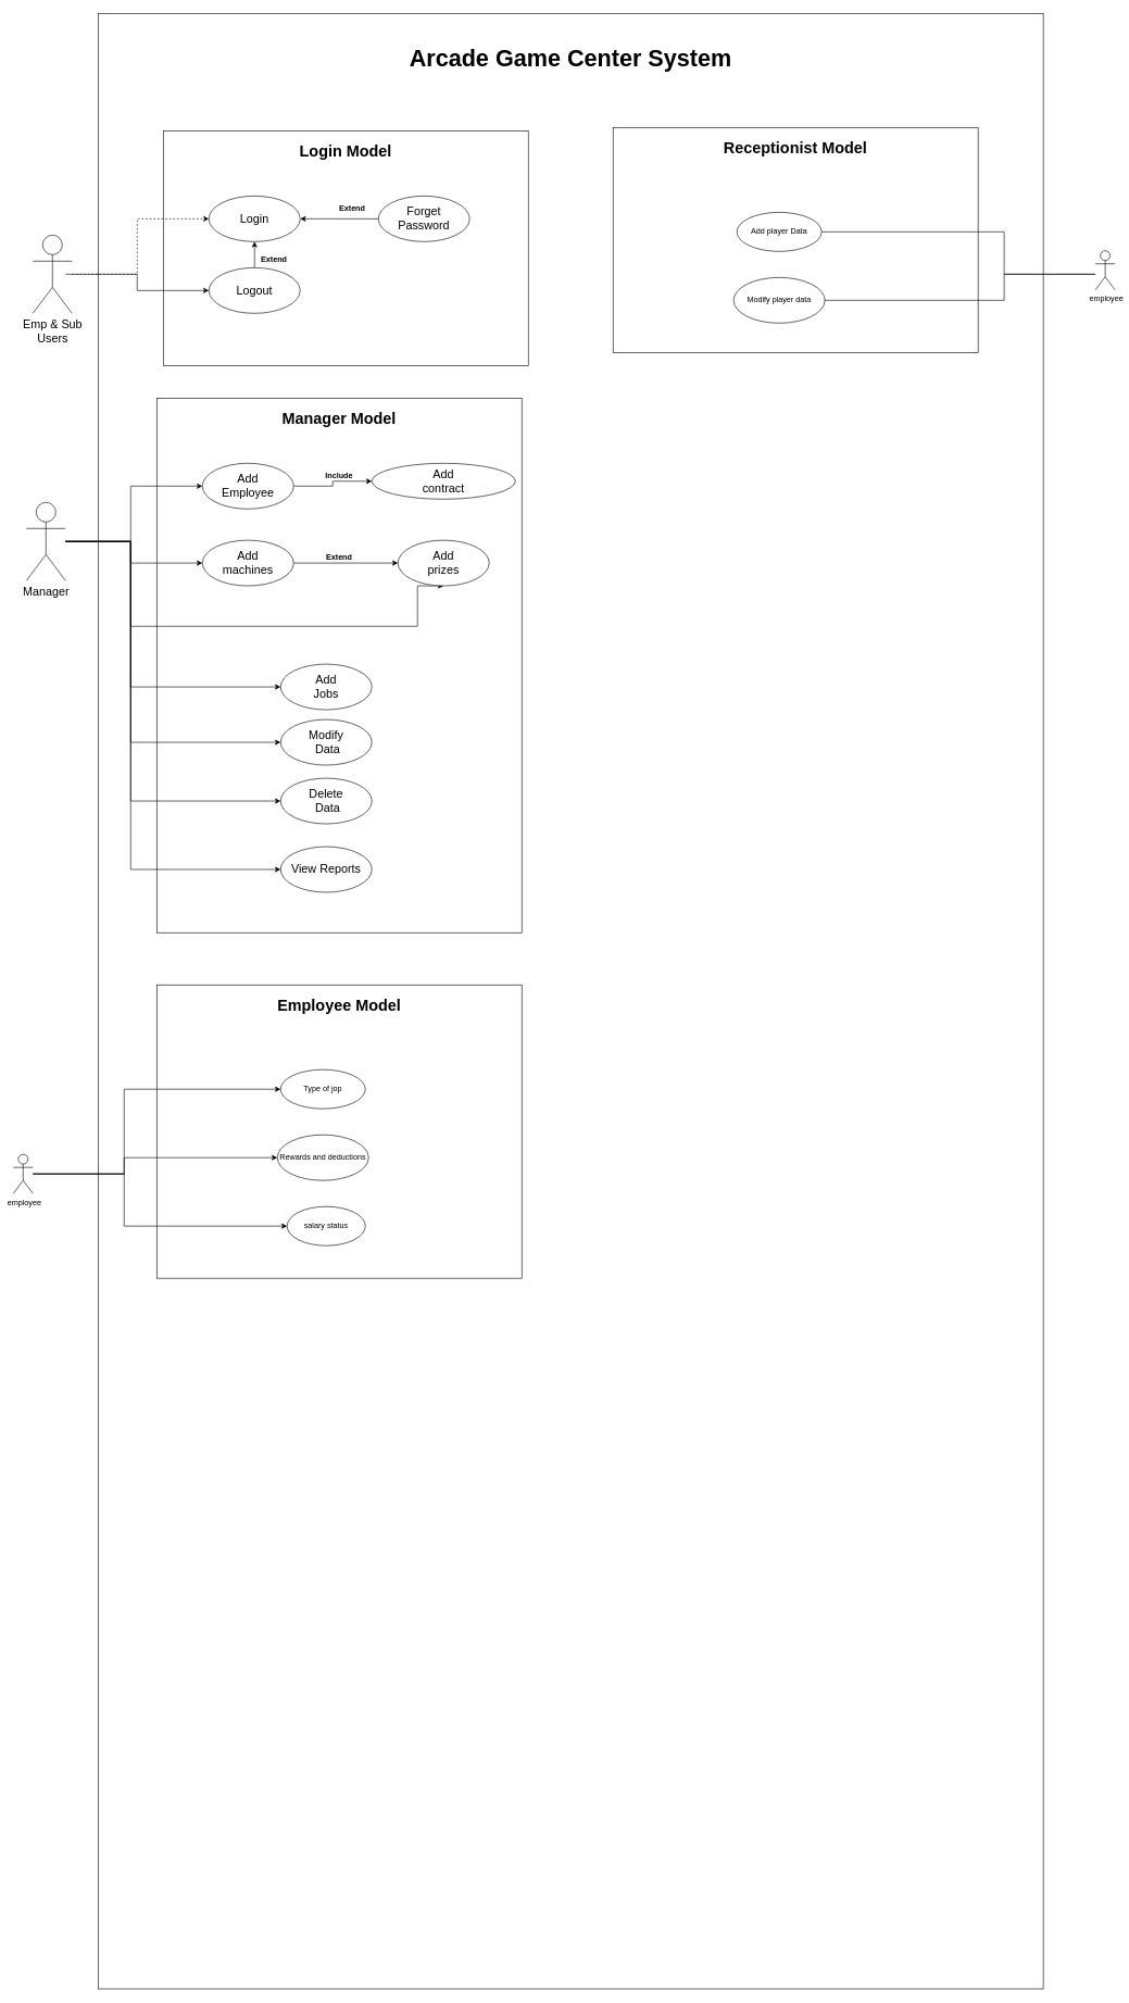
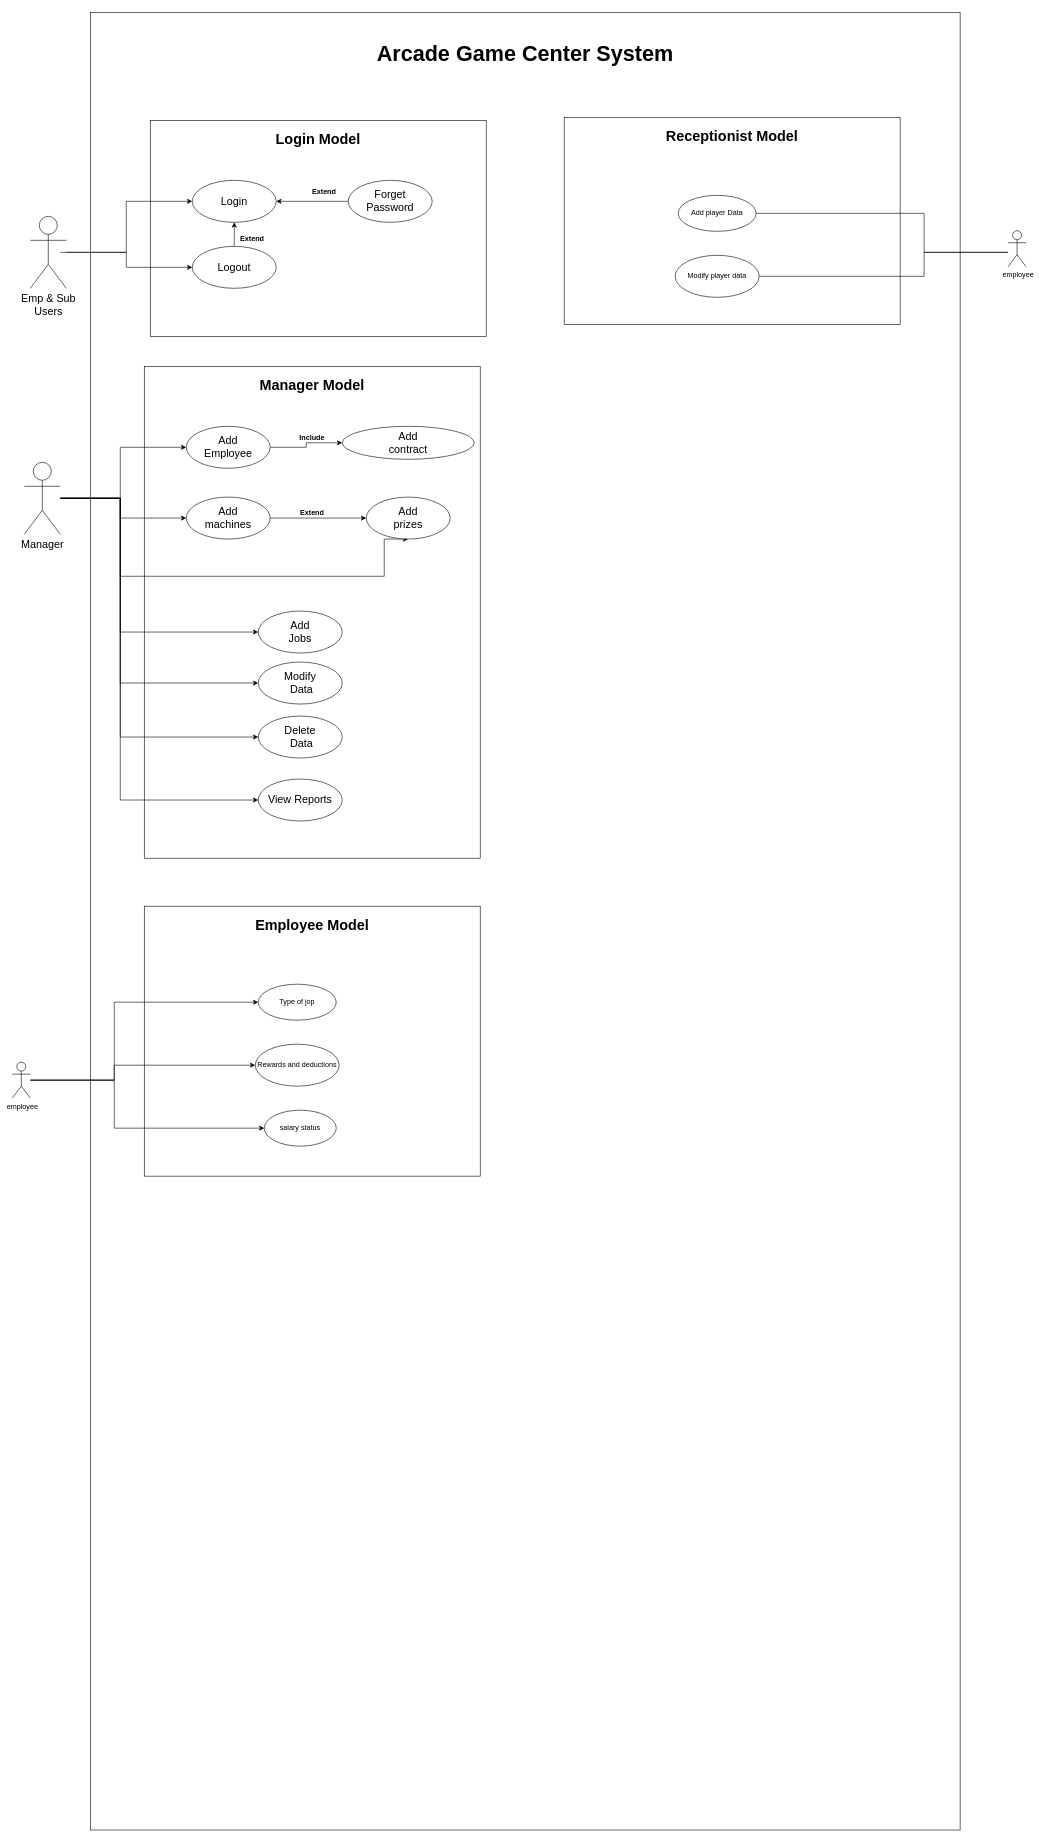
  <mxCell id="0" />
  <mxCell id="1" parent="0" />
  <mxCell id="2" value="&lt;p style=&quot;margin: 0px ; margin-top: 4px ; text-align: center&quot;&gt;&lt;font style=&quot;font-size: 36px&quot;&gt;&lt;br&gt;&lt;b&gt;Arcade Game Center System&lt;/b&gt;&lt;/font&gt;&lt;/p&gt;" style="verticalAlign=top;align=left;overflow=fill;fontSize=12;fontFamily=Helvetica;html=1;" vertex="1" parent="1"><mxGeometry x="150" y="20" width="1450" height="3030" as="geometry" /></mxCell>
  <mxCell id="3" value="&lt;p style=&quot;margin: 0px ; margin-top: 4px ; text-align: center&quot;&gt;&lt;br&gt;&lt;b&gt;&lt;font style=&quot;font-size: 24px&quot;&gt;Login Model&lt;/font&gt;&lt;/b&gt;&lt;/p&gt;" style="verticalAlign=top;align=left;overflow=fill;fontSize=12;fontFamily=Helvetica;html=1;" vertex="1" parent="1"><mxGeometry x="250" y="200" width="560" height="360" as="geometry" /></mxCell>
- <mxCell id="4" style="edgeStyle=orthogonalEdgeStyle;rounded=0;orthogonalLoop=1;jettySize=auto;html=1;entryX=0;entryY=0.5;entryDx=0;entryDy=0;dashed=1;" edge="1" parent="1" source="6" target="10"><mxGeometry relative="1" as="geometry"><Array as="points"><mxPoint x="210" y="420" /><mxPoint x="210" y="335" /></Array></mxGeometry></mxCell>
+ <mxCell id="4" style="edgeStyle=orthogonalEdgeStyle;rounded=0;orthogonalLoop=1;jettySize=auto;html=1;entryX=0;entryY=0.5;entryDx=0;entryDy=0;" edge="1" parent="1" source="6" target="10"><mxGeometry relative="1" as="geometry"><Array as="points"><mxPoint x="210" y="420" /><mxPoint x="210" y="335" /></Array></mxGeometry></mxCell>
  <mxCell id="5" style="edgeStyle=orthogonalEdgeStyle;rounded=0;orthogonalLoop=1;jettySize=auto;html=1;" edge="1" parent="1" target="8"><mxGeometry relative="1" as="geometry"><mxPoint x="100" y="420" as="sourcePoint" /><Array as="points"><mxPoint x="210" y="420" /><mxPoint x="210" y="445" /></Array></mxGeometry></mxCell>
  <mxCell id="6" value="&lt;span style=&quot;font-size: 18px&quot;&gt;Emp &amp;amp; Sub&lt;br&gt;Users&lt;br&gt;&lt;/span&gt;" style="shape=umlActor;verticalLabelPosition=bottom;verticalAlign=top;html=1;outlineConnect=0;" vertex="1" parent="1"><mxGeometry x="50" y="360" width="60" height="120" as="geometry" /></mxCell>
  <mxCell id="7" style="edgeStyle=orthogonalEdgeStyle;rounded=0;orthogonalLoop=1;jettySize=auto;html=1;" edge="1" parent="1" source="8" target="10"><mxGeometry relative="1" as="geometry"><Array as="points"><mxPoint x="390" y="400" /><mxPoint x="390" y="400" /></Array></mxGeometry></mxCell>
  <mxCell id="8" value="&lt;font style=&quot;font-size: 18px&quot;&gt;Logout&lt;/font&gt;" style="ellipse;whiteSpace=wrap;html=1;" vertex="1" parent="1"><mxGeometry x="320" y="410" width="140" height="70" as="geometry" /></mxCell>
  <mxCell id="9" style="edgeStyle=orthogonalEdgeStyle;rounded=0;orthogonalLoop=1;jettySize=auto;html=1;" edge="1" parent="1" source="12" target="10"><mxGeometry relative="1" as="geometry" /></mxCell>
  <mxCell id="10" value="&lt;font style=&quot;font-size: 18px&quot;&gt;Login&lt;/font&gt;" style="ellipse;whiteSpace=wrap;html=1;" vertex="1" parent="1"><mxGeometry x="320" y="300" width="140" height="70" as="geometry" /></mxCell>
  <mxCell id="11" value="Extend" style="text;align=center;fontStyle=1;verticalAlign=middle;spacingLeft=3;spacingRight=3;strokeColor=none;rotatable=0;points=[[0,0.5],[1,0.5]];portConstraint=eastwest;" vertex="1" parent="1"><mxGeometry x="380" y="384" width="80" height="26" as="geometry" /></mxCell>
  <mxCell id="12" value="&lt;span style=&quot;font-size: 18px&quot;&gt;Forget &lt;br&gt;Password&lt;/span&gt;" style="ellipse;whiteSpace=wrap;html=1;" vertex="1" parent="1"><mxGeometry x="580" y="300" width="140" height="70" as="geometry" /></mxCell>
  <mxCell id="13" value="Extend" style="text;align=center;fontStyle=1;verticalAlign=middle;spacingLeft=3;spacingRight=3;strokeColor=none;rotatable=0;points=[[0,0.5],[1,0.5]];portConstraint=eastwest;" vertex="1" parent="1"><mxGeometry x="500" y="306" width="80" height="26" as="geometry" /></mxCell>
  <mxCell id="14" value="&lt;p style=&quot;margin: 0px ; margin-top: 4px ; text-align: center&quot;&gt;&lt;br&gt;&lt;b&gt;&lt;font style=&quot;font-size: 24px&quot;&gt;Manager Model&lt;/font&gt;&lt;/b&gt;&lt;/p&gt;" style="verticalAlign=top;align=left;overflow=fill;fontSize=12;fontFamily=Helvetica;html=1;" vertex="1" parent="1"><mxGeometry x="240" y="610" width="560" height="820" as="geometry" /></mxCell>
  <mxCell id="15" style="edgeStyle=orthogonalEdgeStyle;rounded=0;orthogonalLoop=1;jettySize=auto;html=1;entryX=0;entryY=0.5;entryDx=0;entryDy=0;" edge="1" parent="1" source="22" target="24"><mxGeometry relative="1" as="geometry"><Array as="points"><mxPoint x="200" y="830" /><mxPoint x="200" y="745" /></Array></mxGeometry></mxCell>
  <mxCell id="16" style="edgeStyle=orthogonalEdgeStyle;rounded=0;orthogonalLoop=1;jettySize=auto;html=1;entryX=0;entryY=0.5;entryDx=0;entryDy=0;" edge="1" parent="1" source="22" target="29"><mxGeometry relative="1" as="geometry"><Array as="points"><mxPoint x="200" y="830" /><mxPoint x="200" y="863" /></Array></mxGeometry></mxCell>
  <mxCell id="17" style="edgeStyle=orthogonalEdgeStyle;rounded=0;orthogonalLoop=1;jettySize=auto;html=1;entryX=0.5;entryY=1;entryDx=0;entryDy=0;" edge="1" parent="1" source="22" target="31"><mxGeometry relative="1" as="geometry"><Array as="points"><mxPoint x="200" y="830" /><mxPoint x="200" y="960" /><mxPoint x="640" y="960" /></Array></mxGeometry></mxCell>
  <mxCell id="18" style="edgeStyle=orthogonalEdgeStyle;rounded=0;orthogonalLoop=1;jettySize=auto;html=1;entryX=0;entryY=0.5;entryDx=0;entryDy=0;" edge="1" parent="1" source="22" target="33"><mxGeometry relative="1" as="geometry"><Array as="points"><mxPoint x="200" y="830" /><mxPoint x="200" y="1053" /></Array></mxGeometry></mxCell>
  <mxCell id="19" style="edgeStyle=orthogonalEdgeStyle;rounded=0;orthogonalLoop=1;jettySize=auto;html=1;entryX=0;entryY=0.5;entryDx=0;entryDy=0;" edge="1" parent="1" source="22" target="34"><mxGeometry relative="1" as="geometry"><Array as="points"><mxPoint x="200" y="830" /><mxPoint x="200" y="1333" /></Array></mxGeometry></mxCell>
  <mxCell id="20" style="edgeStyle=orthogonalEdgeStyle;rounded=0;orthogonalLoop=1;jettySize=auto;html=1;entryX=0;entryY=0.5;entryDx=0;entryDy=0;" edge="1" parent="1" source="22" target="27"><mxGeometry relative="1" as="geometry"><Array as="points"><mxPoint x="200" y="830" /><mxPoint x="200" y="1138" /></Array></mxGeometry></mxCell>
  <mxCell id="21" style="edgeStyle=orthogonalEdgeStyle;rounded=0;orthogonalLoop=1;jettySize=auto;html=1;entryX=0;entryY=0.5;entryDx=0;entryDy=0;" edge="1" parent="1" source="22" target="26"><mxGeometry relative="1" as="geometry"><Array as="points"><mxPoint x="200" y="830" /><mxPoint x="200" y="1228" /></Array></mxGeometry></mxCell>
  <mxCell id="22" value="&lt;font style=&quot;font-size: 18px&quot;&gt;Manager&lt;/font&gt;" style="shape=umlActor;verticalLabelPosition=bottom;verticalAlign=top;html=1;outlineConnect=0;" vertex="1" parent="1"><mxGeometry x="40" y="770" width="60" height="120" as="geometry" /></mxCell>
  <mxCell id="23" style="edgeStyle=orthogonalEdgeStyle;rounded=0;orthogonalLoop=1;jettySize=auto;html=1;" edge="1" parent="1" source="24" target="30"><mxGeometry relative="1" as="geometry" /></mxCell>
  <mxCell id="24" value="&lt;font style=&quot;font-size: 18px&quot;&gt;Add &lt;br&gt;Employee&lt;/font&gt;" style="ellipse;whiteSpace=wrap;html=1;" vertex="1" parent="1"><mxGeometry x="310" y="710" width="140" height="70" as="geometry" /></mxCell>
  <mxCell id="25" value="Include" style="text;align=center;fontStyle=1;verticalAlign=middle;spacingLeft=3;spacingRight=3;strokeColor=none;rotatable=0;points=[[0,0.5],[1,0.5]];portConstraint=eastwest;" vertex="1" parent="1"><mxGeometry x="480" y="716" width="80" height="26" as="geometry" /></mxCell>
  <mxCell id="26" value="&lt;span style=&quot;font-size: 18px&quot;&gt;Delete&lt;br&gt;&amp;nbsp;&lt;/span&gt;&lt;span style=&quot;font-size: 18px&quot;&gt;Data&lt;/span&gt;" style="ellipse;whiteSpace=wrap;html=1;" vertex="1" parent="1"><mxGeometry x="430" y="1193" width="140" height="70" as="geometry" /></mxCell>
  <mxCell id="27" value="&lt;span style=&quot;font-size: 18px&quot;&gt;Modify&lt;br&gt;&amp;nbsp;&lt;/span&gt;&lt;span style=&quot;font-size: 18px&quot;&gt;Data&lt;/span&gt;" style="ellipse;whiteSpace=wrap;html=1;" vertex="1" parent="1"><mxGeometry x="430" y="1103" width="140" height="70" as="geometry" /></mxCell>
  <mxCell id="28" style="edgeStyle=orthogonalEdgeStyle;rounded=0;orthogonalLoop=1;jettySize=auto;html=1;" edge="1" parent="1" source="29" target="31"><mxGeometry relative="1" as="geometry" /></mxCell>
  <mxCell id="29" value="&lt;font style=&quot;font-size: 18px&quot;&gt;Add &lt;br&gt;machines&lt;/font&gt;" style="ellipse;whiteSpace=wrap;html=1;" vertex="1" parent="1"><mxGeometry x="310" y="828" width="140" height="70" as="geometry" /></mxCell>
  <mxCell id="30" value="&lt;font style=&quot;font-size: 18px&quot;&gt;Add &lt;br&gt;contract&lt;/font&gt;" style="ellipse;whiteSpace=wrap;html=1;" vertex="1" parent="1"><mxGeometry x="570" y="710" width="220" height="55" as="geometry" /></mxCell>
  <mxCell id="31" value="&lt;font style=&quot;font-size: 18px&quot;&gt;Add &lt;br&gt;prizes&lt;/font&gt;" style="ellipse;whiteSpace=wrap;html=1;" vertex="1" parent="1"><mxGeometry x="610" y="828" width="140" height="70" as="geometry" /></mxCell>
  <mxCell id="32" value="Extend" style="text;align=center;fontStyle=1;verticalAlign=middle;spacingLeft=3;spacingRight=3;strokeColor=none;rotatable=0;points=[[0,0.5],[1,0.5]];portConstraint=eastwest;" vertex="1" parent="1"><mxGeometry x="480" y="840" width="80" height="26" as="geometry" /></mxCell>
  <mxCell id="33" value="&lt;font style=&quot;font-size: 18px&quot;&gt;Add &lt;br&gt;Jobs&lt;/font&gt;" style="ellipse;whiteSpace=wrap;html=1;" vertex="1" parent="1"><mxGeometry x="430" y="1018" width="140" height="70" as="geometry" /></mxCell>
  <mxCell id="34" value="&lt;span style=&quot;font-size: 18px&quot;&gt;View Reports&lt;/span&gt;" style="ellipse;whiteSpace=wrap;html=1;" vertex="1" parent="1"><mxGeometry x="430" y="1298" width="140" height="70" as="geometry" /></mxCell>
  <mxCell id="35" value="&lt;p style=&quot;margin: 0px ; margin-top: 4px ; text-align: center&quot;&gt;&lt;br&gt;&lt;b&gt;&lt;font style=&quot;font-size: 24px&quot;&gt;Employee Model&lt;/font&gt;&lt;/b&gt;&lt;/p&gt;" style="verticalAlign=top;align=left;overflow=fill;fontSize=12;fontFamily=Helvetica;html=1;" vertex="1" parent="1"><mxGeometry x="240" y="1510" width="560" height="450" as="geometry" /></mxCell>
  <mxCell id="36" style="edgeStyle=orthogonalEdgeStyle;rounded=0;orthogonalLoop=1;jettySize=auto;html=1;entryX=0;entryY=0.5;entryDx=0;entryDy=0;" edge="1" parent="1" source="39" target="40"><mxGeometry relative="1" as="geometry"><Array as="points"><mxPoint x="190" y="1800" /><mxPoint x="190" y="1670" /></Array></mxGeometry></mxCell>
  <mxCell id="37" style="edgeStyle=orthogonalEdgeStyle;rounded=0;orthogonalLoop=1;jettySize=auto;html=1;entryX=0;entryY=0.5;entryDx=0;entryDy=0;" edge="1" parent="1" source="39" target="41"><mxGeometry relative="1" as="geometry"><Array as="points"><mxPoint x="190" y="1800" /><mxPoint x="190" y="1775" /></Array></mxGeometry></mxCell>
  <mxCell id="38" style="edgeStyle=orthogonalEdgeStyle;rounded=0;orthogonalLoop=1;jettySize=auto;html=1;entryX=0;entryY=0.5;entryDx=0;entryDy=0;" edge="1" parent="1" source="39" target="42"><mxGeometry relative="1" as="geometry"><Array as="points"><mxPoint x="190" y="1800" /><mxPoint x="190" y="1880" /></Array></mxGeometry></mxCell>
  <mxCell id="39" value="&amp;nbsp;employee" style="shape=umlActor;verticalLabelPosition=bottom;verticalAlign=top;html=1;outlineConnect=0;" vertex="1" parent="1"><mxGeometry x="20" y="1770" width="30" height="60" as="geometry" /></mxCell>
  <mxCell id="40" value="Type of jop" style="ellipse;whiteSpace=wrap;html=1;" vertex="1" parent="1"><mxGeometry x="430" y="1640" width="130" height="60" as="geometry" /></mxCell>
  <mxCell id="41" value="Rewards and&amp;nbsp;deductions" style="ellipse;whiteSpace=wrap;html=1;" vertex="1" parent="1"><mxGeometry x="425" y="1740" width="140" height="70" as="geometry" /></mxCell>
  <mxCell id="42" value="&lt;p class=&quot;MsoNormal&quot;&gt;salary status&lt;/p&gt;" style="ellipse;whiteSpace=wrap;html=1;" vertex="1" parent="1"><mxGeometry x="440" y="1850" width="120" height="60" as="geometry" /></mxCell>
  <mxCell id="43" value="&lt;p style=&quot;margin: 0px ; margin-top: 4px ; text-align: center&quot;&gt;&lt;br&gt;&lt;font style=&quot;font-size: 24px&quot;&gt;&lt;b&gt;Receptionist&lt;/b&gt;&lt;/font&gt;&lt;b&gt;&lt;font style=&quot;font-size: 24px&quot;&gt;&amp;nbsp;Model&lt;/font&gt;&lt;/b&gt;&lt;/p&gt;" style="verticalAlign=top;align=left;overflow=fill;fontSize=12;fontFamily=Helvetica;html=1;" vertex="1" parent="1"><mxGeometry x="940" y="195" width="560" height="345" as="geometry" /></mxCell>
  <mxCell id="44" style="edgeStyle=orthogonalEdgeStyle;rounded=0;orthogonalLoop=1;jettySize=auto;html=1;entryX=0;entryY=0.5;entryDx=0;entryDy=0;" edge="1" source="46" target="47" parent="1"><mxGeometry relative="1" as="geometry"><Array as="points"><mxPoint x="1695" y="420" /><mxPoint x="1540" y="420" /><mxPoint x="1540" y="355" /></Array></mxGeometry></mxCell>
  <mxCell id="45" style="edgeStyle=orthogonalEdgeStyle;rounded=0;orthogonalLoop=1;jettySize=auto;html=1;entryX=0;entryY=0.5;entryDx=0;entryDy=0;" edge="1" source="46" target="48" parent="1"><mxGeometry relative="1" as="geometry"><Array as="points"><mxPoint x="1695" y="420" /><mxPoint x="1540" y="420" /><mxPoint x="1540" y="460" /></Array></mxGeometry></mxCell>
  <mxCell id="46" value="&amp;nbsp;employee" style="shape=umlActor;verticalLabelPosition=bottom;verticalAlign=top;html=1;outlineConnect=0;" vertex="1" parent="1"><mxGeometry x="1680" y="384" width="30" height="60" as="geometry" /></mxCell>
  <mxCell id="47" value="Add player Data" style="ellipse;whiteSpace=wrap;html=1;" vertex="1" parent="1"><mxGeometry x="1130" y="325" width="130" height="60" as="geometry" /></mxCell>
  <mxCell id="48" value="Modify player data" style="ellipse;whiteSpace=wrap;html=1;" vertex="1" parent="1"><mxGeometry x="1125" y="425" width="140" height="70" as="geometry" /></mxCell>
